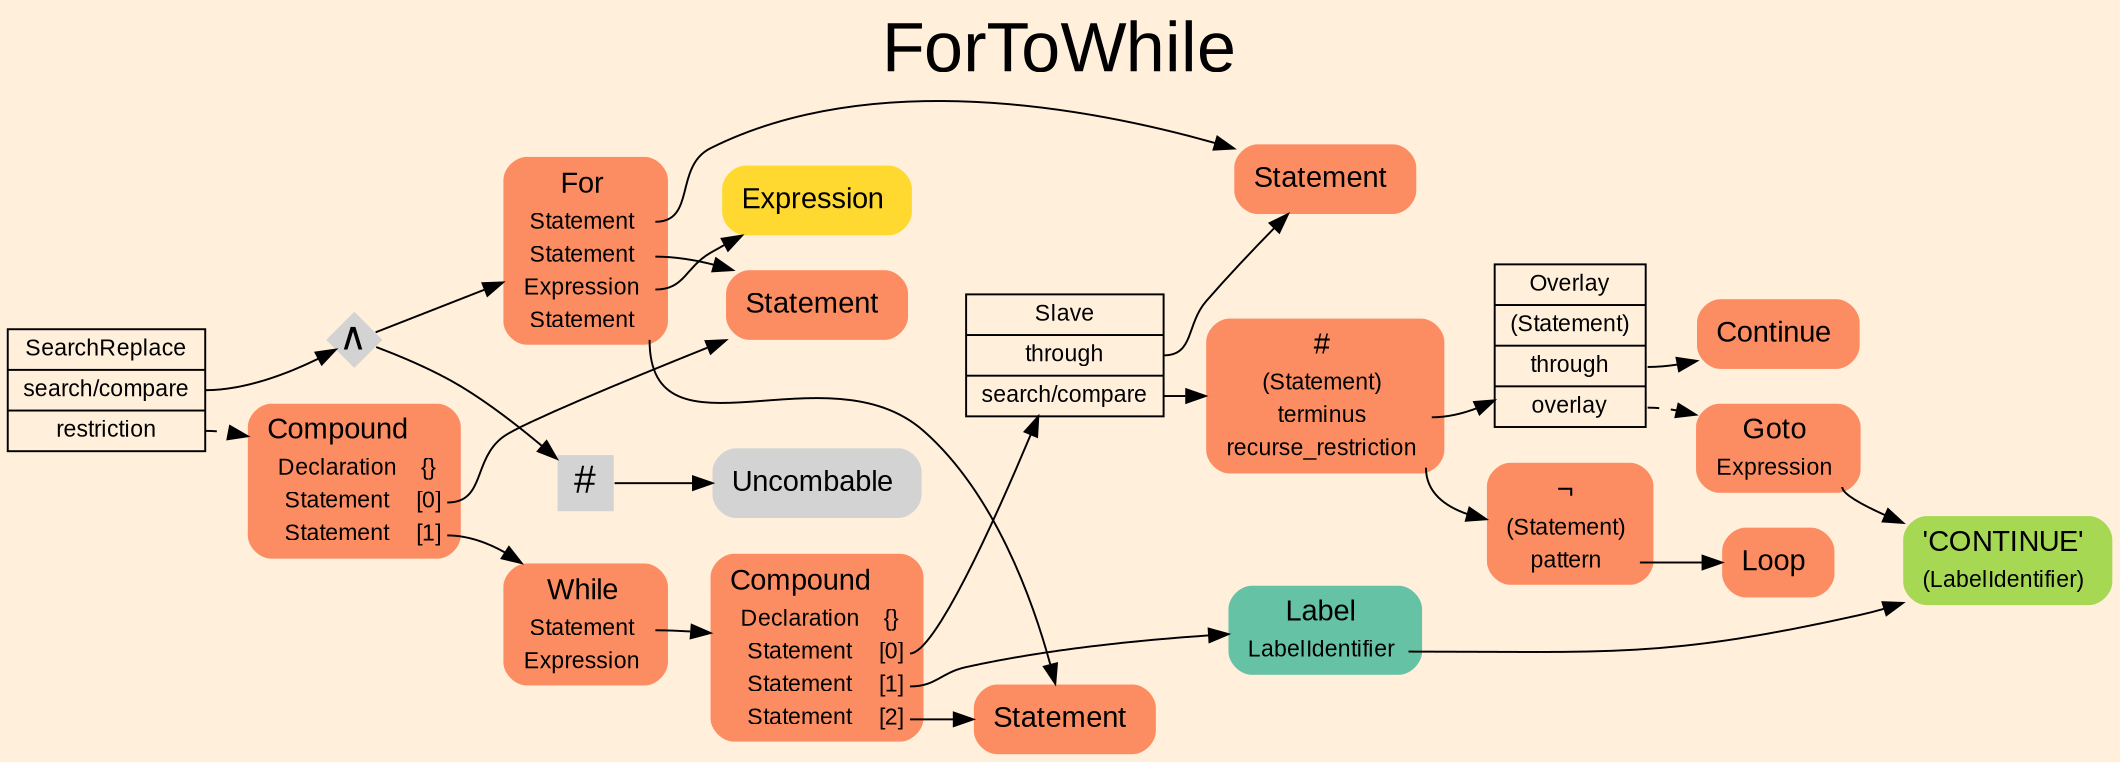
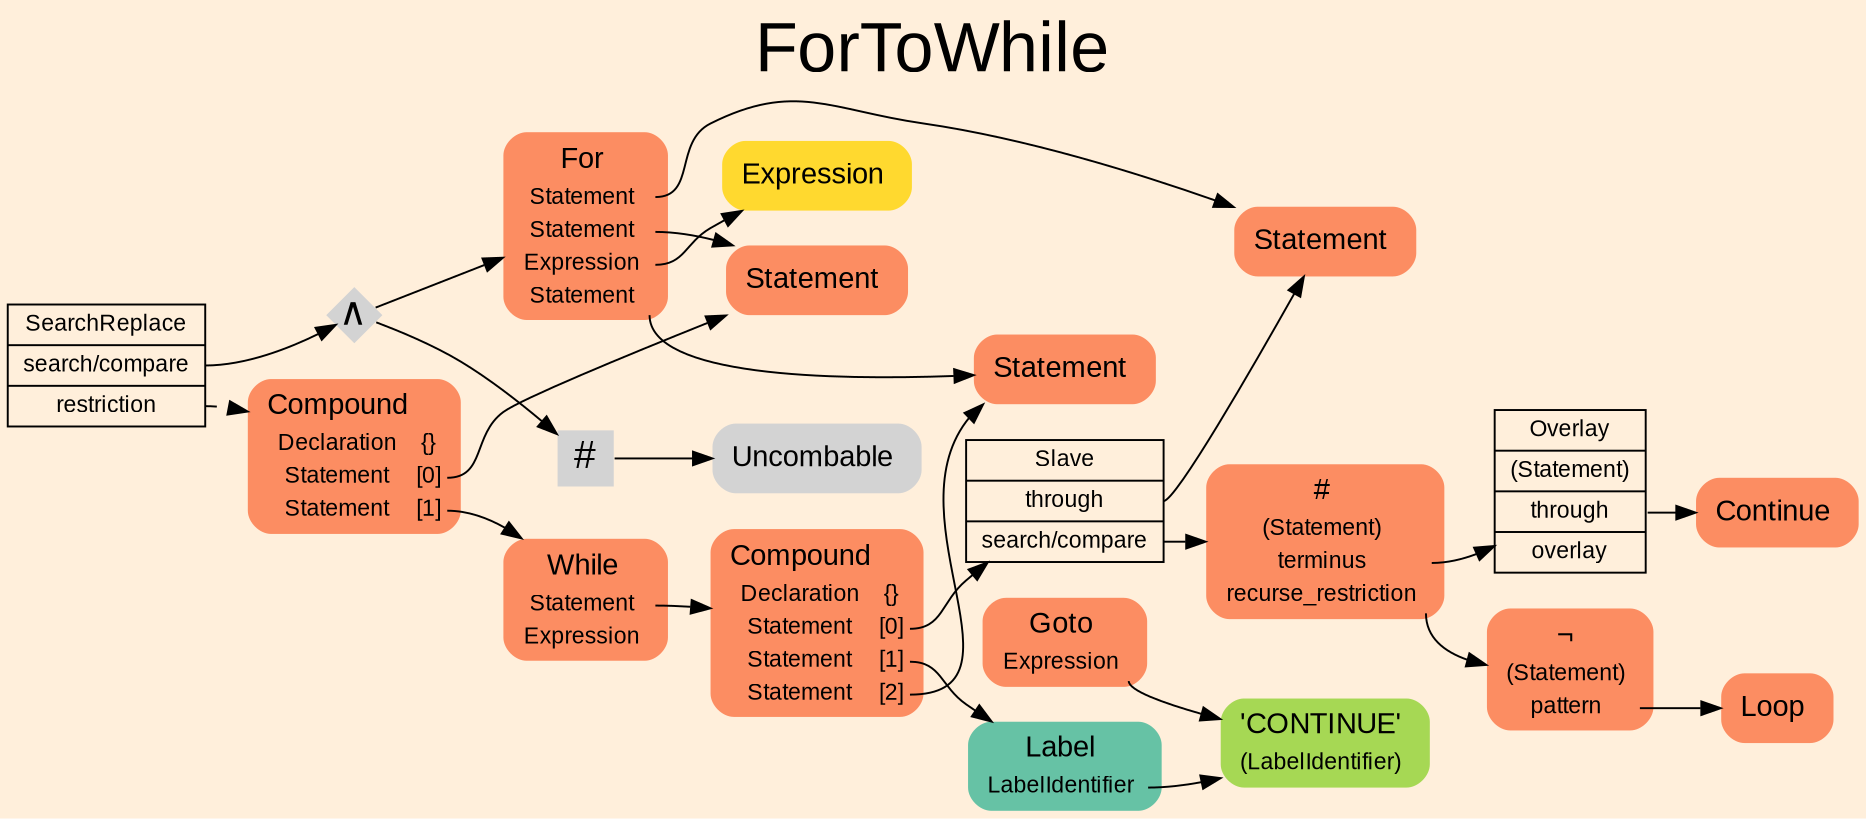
  digraph {
    bgcolor=antiquewhite1
    color=black
    fontcolor=black
    fontname=Arial
    fontsize=36
    label=ForToWhile
    labelloc=t
    rankdir=LR
    ranksep=0.3
    node [fillcolor="/set28/2" fontname=Arial fontsize=12 shape=plaintext style="rounded,filled"]
    edge [color=black fontcolor=black fontname=Arial tailport=port1]
    n1 [color=black fillcolor=antiquewhite1 fontcolor=black label="<fixed> SearchReplace | <port0> search/compare | <port1> restriction" shape=record style=filled]
    n2 [fixedsize=true fontsize=20 height=0.4 label=<∧> penwidth=0.0 shape=diamond style=filled width=0.4 fillcolor=""]
    n3 [label=<<TABLE BORDER="0" CELLBORDER="0" CELLSPACING="0">      <TR><TD><FONT POINT-SIZE="15.0">Compound</FONT></TD><TD></TD></TR>      <TR><TD>Declaration</TD><TD PORT="port0">{}</TD></TR>      <TR><TD>Statement</TD><TD PORT="port1">[0]</TD></TR>      <TR><TD>Statement</TD><TD PORT="port2">[1]</TD></TR>     </TABLE>>]
    n4 [label=<<TABLE BORDER="0" CELLBORDER="0" CELLSPACING="0">      <TR><TD><FONT POINT-SIZE="15.0">For</FONT></TD><TD></TD></TR>      <TR><TD>Statement</TD><TD PORT="port0"></TD></TR>      <TR><TD>Statement</TD><TD PORT="port1"></TD></TR>      <TR><TD>Expression</TD><TD PORT="port2"></TD></TR>      <TR><TD>Statement</TD><TD PORT="port3"></TD></TR>     </TABLE>>]
    n5 [fixedsize=true fontsize=20 height=0.4 label=<#> penwidth=0.0 shape=square style=filled width=0.4 fillcolor=""]
    n6 [label=<<TABLE BORDER="0" CELLBORDER="0" CELLSPACING="0">      <TR><TD><FONT POINT-SIZE="15.0">Statement</FONT></TD><TD></TD></TR>     </TABLE>>]
    n7 [label=<<TABLE BORDER="0" CELLBORDER="0" CELLSPACING="0">      <TR><TD><FONT POINT-SIZE="15.0">While</FONT></TD><TD></TD></TR>      <TR><TD>Statement</TD><TD PORT="port0"></TD></TR>      <TR><TD>Expression</TD><TD PORT="port1"></TD></TR>     </TABLE>>]
    n8 [label=<<TABLE BORDER="0" CELLBORDER="0" CELLSPACING="0">      <TR><TD><FONT POINT-SIZE="15.0">Statement</FONT></TD><TD></TD></TR>     </TABLE>>]
    n9 [fillcolor="/set28/6" label=<<TABLE BORDER="0" CELLBORDER="0" CELLSPACING="0">      <TR><TD><FONT POINT-SIZE="15.0">Expression</FONT></TD><TD></TD></TR>     </TABLE>>]
    n10 [label=<<TABLE BORDER="0" CELLBORDER="0" CELLSPACING="0">      <TR><TD><FONT POINT-SIZE="15.0">Statement</FONT></TD><TD></TD></TR>     </TABLE>>]
    n11 [label=<<TABLE BORDER="0" CELLBORDER="0" CELLSPACING="0">      <TR><TD><FONT POINT-SIZE="15.0">Uncombable</FONT></TD><TD></TD></TR>     </TABLE>> fillcolor=""]
    n12 [label=<<TABLE BORDER="0" CELLBORDER="0" CELLSPACING="0">      <TR><TD><FONT POINT-SIZE="15.0">Compound</FONT></TD><TD></TD></TR>      <TR><TD>Declaration</TD><TD PORT="port0">{}</TD></TR>      <TR><TD>Statement</TD><TD PORT="port1">[0]</TD></TR>      <TR><TD>Statement</TD><TD PORT="port2">[1]</TD></TR>      <TR><TD>Statement</TD><TD PORT="port3">[2]</TD></TR>     </TABLE>>]
    n13 [color=black fillcolor=antiquewhite1 fontcolor=black label="<fixed> Slave | <port0> through | <port1> search/compare" shape=record style=filled]
    n14 [fillcolor="/set28/1" label=<<TABLE BORDER="0" CELLBORDER="0" CELLSPACING="0">      <TR><TD><FONT POINT-SIZE="15.0">Label</FONT></TD><TD></TD></TR>      <TR><TD>LabelIdentifier</TD><TD PORT="port0"></TD></TR>     </TABLE>>]
    n15 [label=<<TABLE BORDER="0" CELLBORDER="0" CELLSPACING="0">      <TR><TD><FONT POINT-SIZE="15.0">#</FONT></TD><TD></TD></TR>      <TR><TD>(Statement)</TD><TD PORT="port0"></TD></TR>      <TR><TD>terminus</TD><TD PORT="port1"></TD></TR>      <TR><TD>recurse_restriction</TD><TD PORT="port2"></TD></TR>     </TABLE>>]
    n16 [fillcolor="/set28/5" label=<<TABLE BORDER="0" CELLBORDER="0" CELLSPACING="0">      <TR><TD><FONT POINT-SIZE="15.0">'CONTINUE'</FONT></TD><TD></TD></TR>      <TR><TD>(LabelIdentifier)</TD><TD PORT="port0"></TD></TR>     </TABLE>>]
    n17 [color=black fillcolor=antiquewhite1 fontcolor=black label="<fixed> Overlay | <port0> (Statement) | <port1> through | <port2> overlay" shape=record style=filled]
    n18 [label=<<TABLE BORDER="0" CELLBORDER="0" CELLSPACING="0">      <TR><TD><FONT POINT-SIZE="15.0">¬</FONT></TD><TD></TD></TR>      <TR><TD>(Statement)</TD><TD PORT="port0"></TD></TR>      <TR><TD>pattern</TD><TD PORT="port1"></TD></TR>     </TABLE>>]
    n19 [label=<<TABLE BORDER="0" CELLBORDER="0" CELLSPACING="0">      <TR><TD><FONT POINT-SIZE="15.0">Continue</FONT></TD><TD></TD></TR>     </TABLE>>]
    n20 [label=<<TABLE BORDER="0" CELLBORDER="0" CELLSPACING="0">      <TR><TD><FONT POINT-SIZE="15.0">Goto</FONT></TD><TD></TD></TR>      <TR><TD>Expression</TD><TD PORT="port0"></TD></TR>     </TABLE>>]
    n21 [label=<<TABLE BORDER="0" CELLBORDER="0" CELLSPACING="0">      <TR><TD><FONT POINT-SIZE="15.0">Loop</FONT></TD><TD></TD></TR>     </TABLE>>]
    n1 -> n2 [tailport=port0]
    n1 -> n3 [style=dashed]
    n2 -> n4
    n2 -> n5
    n3 -> n6
    n3 -> n7 [tailport=port2]
    n4 -> n6
    n4 -> n8 [tailport=port0]
    n4 -> n9 [tailport=port2]
    n4 -> n10 [tailport=port3]
    n5 -> n11
    n7 -> n12 [tailport=port0]
    n12 -> n10 [tailport=port3]
    n12 -> n13
    n12 -> n14 [tailport=port2]
    n13 -> n8 [tailport=port0]
    n13 -> n15
    n14 -> n16 [tailport=port0]
    n15 -> n17
    n15 -> n18 [tailport=port2]
    n17 -> n19
-   n17 -> n20 [style=dashed tailport=port2]
    n18 -> n21
    n20 -> n16 [tailport=port0]
  }
